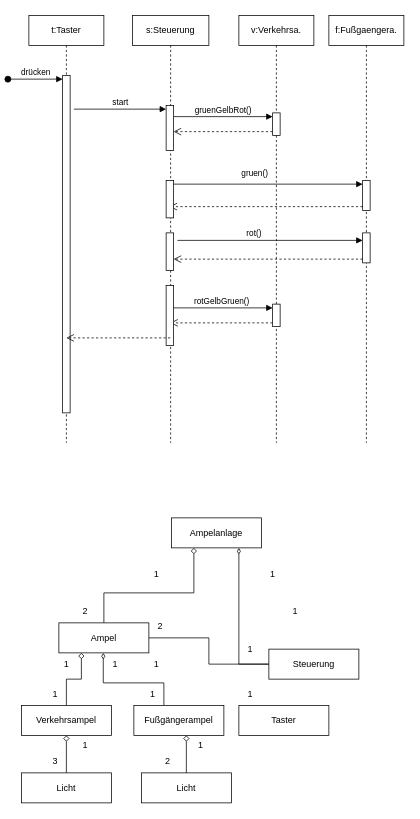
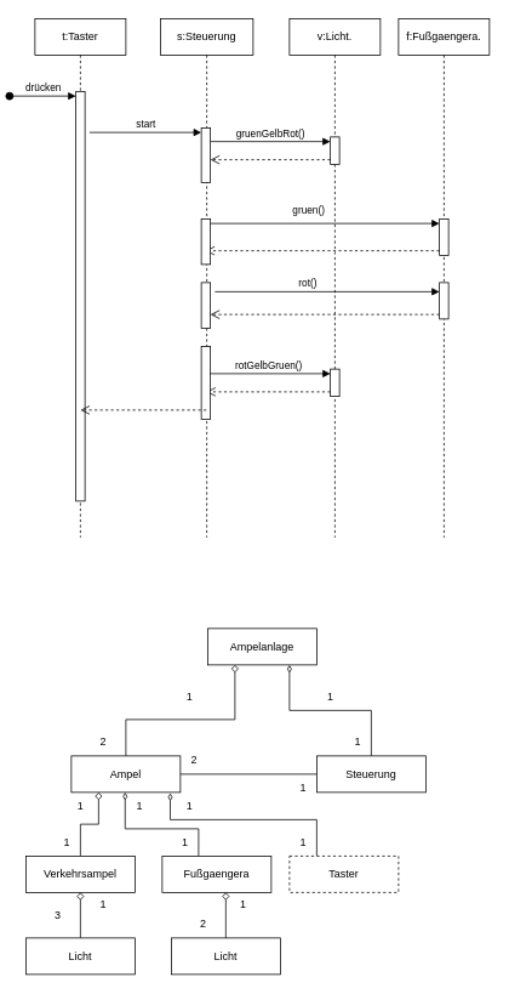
  <mxCell id="0" />
  <mxCell id="1" parent="0" />
  <mxCell id="2" value="f:Fußgaengera." style="shape=umlLifeline;perimeter=lifelinePerimeter;whiteSpace=wrap;html=1;container=1;dropTarget=0;collapsible=0;recursiveResize=0;outlineConnect=0;portConstraint=eastwest;newEdgeStyle={&quot;curved&quot;:0,&quot;rounded&quot;:0};" parent="1" vertex="1"><mxGeometry x="430" y="20" width="100" height="570" as="geometry" /></mxCell>
  <mxCell id="3" value="" style="html=1;points=[[0,0,0,0,5],[0,1,0,0,-5],[1,0,0,0,5],[1,1,0,0,-5]];perimeter=orthogonalPerimeter;outlineConnect=0;targetShapes=umlLifeline;portConstraint=eastwest;newEdgeStyle={&quot;curved&quot;:0,&quot;rounded&quot;:0};" parent="2" vertex="1"><mxGeometry x="45" y="220" width="10" height="40" as="geometry" /></mxCell>
  <mxCell id="4" value="" style="html=1;points=[[0,0,0,0,5],[0,1,0,0,-5],[1,0,0,0,5],[1,1,0,0,-5]];perimeter=orthogonalPerimeter;outlineConnect=0;targetShapes=umlLifeline;portConstraint=eastwest;newEdgeStyle={&quot;curved&quot;:0,&quot;rounded&quot;:0};" parent="2" vertex="1"><mxGeometry x="45" y="290" width="10" height="40" as="geometry" /></mxCell>
  <mxCell id="5" value="Ampelanlage" style="rounded=0;whiteSpace=wrap;html=1;" parent="1" vertex="1"><mxGeometry x="220" y="690" width="120" height="40" as="geometry" /></mxCell>
  <mxCell id="6" style="edgeStyle=orthogonalEdgeStyle;rounded=0;orthogonalLoop=1;jettySize=auto;html=1;entryX=0.25;entryY=1;entryDx=0;entryDy=0;endArrow=diamond;endFill=0;" parent="1" source="7" target="5" edge="1"><mxGeometry relative="1" as="geometry"><Array as="points"><mxPoint x="130" y="790" /><mxPoint x="250" y="790" /></Array></mxGeometry></mxCell>
  <mxCell id="7" value="Ampel" style="rounded=0;whiteSpace=wrap;html=1;" parent="1" vertex="1"><mxGeometry x="70" y="830" width="120" height="40" as="geometry" /></mxCell>
  <mxCell id="8" style="edgeStyle=orthogonalEdgeStyle;rounded=0;orthogonalLoop=1;jettySize=auto;html=1;entryX=0.75;entryY=1;entryDx=0;entryDy=0;endArrow=diamondThin;endFill=0;" parent="1" source="10" target="5" edge="1"><mxGeometry relative="1" as="geometry" /></mxCell>
  <mxCell id="9" style="edgeStyle=orthogonalEdgeStyle;rounded=0;orthogonalLoop=1;jettySize=auto;html=1;endArrow=none;endFill=0;" parent="1" source="10" target="7" edge="1"><mxGeometry relative="1" as="geometry" /></mxCell>
- <mxCell id="10" value="Steuerung" style="rounded=0;whiteSpace=wrap;html=1;" parent="1" vertex="1"><mxGeometry x="350" y="865" width="120" height="40" as="geometry" /></mxCell>
+ <mxCell id="10" value="Steuerung" style="rounded=0;whiteSpace=wrap;html=1;" parent="1" vertex="1"><mxGeometry x="340" y="830" width="120" height="40" as="geometry" /></mxCell>
  <mxCell id="11" style="edgeStyle=orthogonalEdgeStyle;rounded=0;orthogonalLoop=1;jettySize=auto;html=1;entryX=0.25;entryY=1;entryDx=0;entryDy=0;endArrow=diamond;endFill=0;" parent="1" source="12" target="7" edge="1"><mxGeometry relative="1" as="geometry" /></mxCell>
  <mxCell id="12" value="Verkehrsampel" style="rounded=0;whiteSpace=wrap;html=1;" parent="1" vertex="1"><mxGeometry x="20" y="940" width="120" height="40" as="geometry" /></mxCell>
  <mxCell id="13" style="edgeStyle=orthogonalEdgeStyle;rounded=0;orthogonalLoop=1;jettySize=auto;html=1;entryX=-0.027;entryY=0;entryDx=0;entryDy=0;endArrow=diamondThin;endFill=0;entryPerimeter=0;" parent="1" source="14" target="23" edge="1"><mxGeometry relative="1" as="geometry"><Array as="points"><mxPoint x="210" y="910" /><mxPoint x="129" y="910" /></Array></mxGeometry></mxCell>
- <mxCell id="14" value="Fußgängerampel" style="rounded=0;whiteSpace=wrap;html=1;" parent="1" vertex="1"><mxGeometry x="170" y="940" width="120" height="40" as="geometry" /></mxCell>
- <mxCell id="15" value="Taster" style="rounded=0;whiteSpace=wrap;html=1;" parent="1" vertex="1"><mxGeometry x="310" y="940" width="120" height="40" as="geometry" /></mxCell>
+ <mxCell id="14" value="Fußgaengera" style="rounded=0;whiteSpace=wrap;html=1;" parent="1" vertex="1"><mxGeometry x="170" y="940" width="120" height="40" as="geometry" /></mxCell>
+ <mxCell id="15" value="Taster" style="rounded=0;whiteSpace=wrap;html=1;dashed=1;" parent="1" vertex="1"><mxGeometry x="310" y="940" width="120" height="40" as="geometry" /></mxCell>
+ <mxCell id="16" style="edgeStyle=orthogonalEdgeStyle;rounded=0;orthogonalLoop=1;jettySize=auto;html=1;entryX=0.907;entryY=1.02;entryDx=0;entryDy=0;entryPerimeter=0;endArrow=diamondThin;endFill=0;" parent="1" source="15" target="7" edge="1"><mxGeometry relative="1" as="geometry"><Array as="points"><mxPoint x="340" y="900" /><mxPoint x="179" y="900" /></Array></mxGeometry></mxCell>
  <mxCell id="17" value="2" style="text;html=1;align=center;verticalAlign=middle;resizable=0;points=[];autosize=1;strokeColor=none;fillColor=none;" parent="1" vertex="1"><mxGeometry x="90" y="800" width="30" height="30" as="geometry" /></mxCell>
  <mxCell id="18" value="1" style="text;html=1;align=center;verticalAlign=middle;resizable=0;points=[];autosize=1;strokeColor=none;fillColor=none;" parent="1" vertex="1"><mxGeometry x="185" y="750" width="30" height="30" as="geometry" /></mxCell>
  <mxCell id="19" value="1" style="text;html=1;align=center;verticalAlign=middle;resizable=0;points=[];autosize=1;strokeColor=none;fillColor=none;" parent="1" vertex="1"><mxGeometry x="340" y="750" width="30" height="30" as="geometry" /></mxCell>
  <mxCell id="20" value="1" style="text;html=1;align=center;verticalAlign=middle;resizable=0;points=[];autosize=1;strokeColor=none;fillColor=none;" parent="1" vertex="1"><mxGeometry x="370" y="800" width="30" height="30" as="geometry" /></mxCell>
  <mxCell id="21" value="1" style="text;html=1;align=center;verticalAlign=middle;resizable=0;points=[];autosize=1;strokeColor=none;fillColor=none;" parent="1" vertex="1"><mxGeometry x="185" y="870" width="30" height="30" as="geometry" /></mxCell>
  <mxCell id="22" value="1" style="text;html=1;align=center;verticalAlign=middle;resizable=0;points=[];autosize=1;strokeColor=none;fillColor=none;" parent="1" vertex="1"><mxGeometry x="65" y="870" width="30" height="30" as="geometry" /></mxCell>
  <mxCell id="23" value="1" style="text;html=1;align=center;verticalAlign=middle;resizable=0;points=[];autosize=1;strokeColor=none;fillColor=none;" parent="1" vertex="1"><mxGeometry x="130" y="870" width="30" height="30" as="geometry" /></mxCell>
  <mxCell id="24" value="1" style="text;html=1;align=center;verticalAlign=middle;resizable=0;points=[];autosize=1;strokeColor=none;fillColor=none;" parent="1" vertex="1"><mxGeometry x="50" y="910" width="30" height="30" as="geometry" /></mxCell>
  <mxCell id="25" value="1" style="text;html=1;align=center;verticalAlign=middle;resizable=0;points=[];autosize=1;strokeColor=none;fillColor=none;" parent="1" vertex="1"><mxGeometry x="180" y="910" width="30" height="30" as="geometry" /></mxCell>
  <mxCell id="26" value="1" style="text;html=1;align=center;verticalAlign=middle;resizable=0;points=[];autosize=1;strokeColor=none;fillColor=none;" parent="1" vertex="1"><mxGeometry x="310" y="910" width="30" height="30" as="geometry" /></mxCell>
  <mxCell id="27" value="2" style="text;html=1;align=center;verticalAlign=middle;resizable=0;points=[];autosize=1;strokeColor=none;fillColor=none;" parent="1" vertex="1"><mxGeometry x="190" y="820" width="30" height="30" as="geometry" /></mxCell>
  <mxCell id="28" value="1" style="text;html=1;align=center;verticalAlign=middle;resizable=0;points=[];autosize=1;strokeColor=none;fillColor=none;" parent="1" vertex="1"><mxGeometry x="310" y="850" width="30" height="30" as="geometry" /></mxCell>
  <mxCell id="29" style="edgeStyle=orthogonalEdgeStyle;rounded=0;orthogonalLoop=1;jettySize=auto;html=1;entryX=0.5;entryY=1;entryDx=0;entryDy=0;endArrow=diamond;endFill=0;" parent="1" source="30" target="12" edge="1"><mxGeometry relative="1" as="geometry" /></mxCell>
  <mxCell id="30" value="Licht" style="rounded=0;whiteSpace=wrap;html=1;" parent="1" vertex="1"><mxGeometry x="20" y="1030" width="120" height="40" as="geometry" /></mxCell>
  <mxCell id="31" value="Licht" style="rounded=0;whiteSpace=wrap;html=1;" parent="1" vertex="1"><mxGeometry x="180" y="1030" width="120" height="40" as="geometry" /></mxCell>
  <mxCell id="32" style="edgeStyle=orthogonalEdgeStyle;rounded=0;orthogonalLoop=1;jettySize=auto;html=1;entryX=0.583;entryY=1;entryDx=0;entryDy=0;entryPerimeter=0;endArrow=diamond;endFill=0;" parent="1" source="31" target="14" edge="1"><mxGeometry relative="1" as="geometry" /></mxCell>
- <mxCell id="33" value="3" style="text;html=1;align=center;verticalAlign=middle;resizable=0;points=[];autosize=1;strokeColor=none;fillColor=none;" parent="1" vertex="1"><mxGeometry x="50" y="1000" width="30" height="30" as="geometry" /></mxCell>
+ <mxCell id="33" value="3" style="text;html=1;align=center;verticalAlign=middle;resizable=0;points=[];autosize=1;strokeColor=none;fillColor=none;" parent="1" vertex="1"><mxGeometry x="40" y="990" width="30" height="30" as="geometry" /></mxCell>
  <mxCell id="34" value="2" style="text;html=1;align=center;verticalAlign=middle;resizable=0;points=[];autosize=1;strokeColor=none;fillColor=none;" parent="1" vertex="1"><mxGeometry x="200" y="1000" width="30" height="30" as="geometry" /></mxCell>
  <mxCell id="35" value="1" style="text;html=1;align=center;verticalAlign=middle;resizable=0;points=[];autosize=1;strokeColor=none;fillColor=none;" parent="1" vertex="1"><mxGeometry x="244" y="978" width="30" height="30" as="geometry" /></mxCell>
  <mxCell id="36" value="1" style="text;html=1;align=center;verticalAlign=middle;resizable=0;points=[];autosize=1;strokeColor=none;fillColor=none;" parent="1" vertex="1"><mxGeometry x="90" y="978" width="30" height="30" as="geometry" /></mxCell>
  <mxCell id="37" value="t:Taster" style="shape=umlLifeline;perimeter=lifelinePerimeter;whiteSpace=wrap;html=1;container=1;dropTarget=0;collapsible=0;recursiveResize=0;outlineConnect=0;portConstraint=eastwest;newEdgeStyle={&quot;curved&quot;:0,&quot;rounded&quot;:0};" parent="1" vertex="1"><mxGeometry x="30" y="20" width="100" height="570" as="geometry" /></mxCell>
  <mxCell id="38" value="" style="html=1;points=[[0,0,0,0,5],[0,1,0,0,-5],[1,0,0,0,5],[1,1,0,0,-5]];perimeter=orthogonalPerimeter;outlineConnect=0;targetShapes=umlLifeline;portConstraint=eastwest;newEdgeStyle={&quot;curved&quot;:0,&quot;rounded&quot;:0};" parent="37" vertex="1"><mxGeometry x="45" y="80" width="10" height="450" as="geometry" /></mxCell>
  <mxCell id="39" value="drücken" style="html=1;verticalAlign=bottom;startArrow=oval;endArrow=block;startSize=8;curved=0;rounded=0;entryX=0;entryY=0;entryDx=0;entryDy=5;" parent="37" target="38" edge="1"><mxGeometry relative="1" as="geometry"><mxPoint x="-28" y="85" as="sourcePoint" /></mxGeometry></mxCell>
  <mxCell id="40" value="start" style="html=1;verticalAlign=bottom;endArrow=block;curved=0;rounded=0;entryX=0;entryY=0;entryDx=0;entryDy=5;" parent="1" target="47" edge="1"><mxGeometry relative="1" as="geometry"><mxPoint x="90" y="145" as="sourcePoint" /></mxGeometry></mxCell>
  <mxCell id="41" value="gruenGelbRot()" style="html=1;verticalAlign=bottom;endArrow=block;curved=0;rounded=0;entryX=0;entryY=0;entryDx=0;entryDy=5;" parent="1" target="55" edge="1" source="47"><mxGeometry relative="1" as="geometry"><mxPoint x="348" y="215" as="sourcePoint" /></mxGeometry></mxCell>
  <mxCell id="42" value="" style="html=1;verticalAlign=bottom;endArrow=open;dashed=1;endSize=8;curved=0;rounded=0;exitX=0;exitY=1;exitDx=0;exitDy=-5;" parent="1" source="55" target="47" edge="1"><mxGeometry relative="1" as="geometry"><mxPoint x="343" y="235" as="targetPoint" /></mxGeometry></mxCell>
  <mxCell id="43" value="" style="html=1;verticalAlign=bottom;endArrow=open;dashed=1;endSize=8;curved=0;rounded=0;exitX=0;exitY=1;exitDx=0;exitDy=-5;" parent="1" source="4" target="48" edge="1"><mxGeometry relative="1" as="geometry"><mxPoint x="503" y="425" as="targetPoint" /><Array as="points" /></mxGeometry></mxCell>
  <mxCell id="44" value="rotGelbGruen()" style="html=1;verticalAlign=bottom;endArrow=block;curved=0;rounded=0;entryX=0;entryY=0;entryDx=0;entryDy=5;" parent="1" target="56" edge="1" source="46"><mxGeometry relative="1" as="geometry"><mxPoint x="348" y="405" as="sourcePoint" /></mxGeometry></mxCell>
  <mxCell id="45" value="" style="html=1;verticalAlign=bottom;endArrow=open;dashed=1;endSize=8;curved=0;rounded=0;exitX=0;exitY=1;exitDx=0;exitDy=-5;" parent="1" source="56" target="46" edge="1"><mxGeometry relative="1" as="geometry"><mxPoint x="343" y="425" as="targetPoint" /></mxGeometry></mxCell>
  <mxCell id="46" value="s:Steuerung" style="shape=umlLifeline;perimeter=lifelinePerimeter;whiteSpace=wrap;html=1;container=1;dropTarget=0;collapsible=0;recursiveResize=0;outlineConnect=0;portConstraint=eastwest;newEdgeStyle={&quot;curved&quot;:0,&quot;rounded&quot;:0};" parent="1" vertex="1"><mxGeometry x="168" y="20" width="102" height="570" as="geometry" /></mxCell>
  <mxCell id="47" value="" style="html=1;points=[[0,0,0,0,5],[0,1,0,0,-5],[1,0,0,0,5],[1,1,0,0,-5]];perimeter=orthogonalPerimeter;outlineConnect=0;targetShapes=umlLifeline;portConstraint=eastwest;newEdgeStyle={&quot;curved&quot;:0,&quot;rounded&quot;:0};" parent="46" vertex="1"><mxGeometry x="45" y="120" width="10" height="60" as="geometry" /></mxCell>
  <mxCell id="48" value="" style="html=1;points=[[0,0,0,0,5],[0,1,0,0,-5],[1,0,0,0,5],[1,1,0,0,-5]];perimeter=orthogonalPerimeter;outlineConnect=0;targetShapes=umlLifeline;portConstraint=eastwest;newEdgeStyle={&quot;curved&quot;:0,&quot;rounded&quot;:0};" parent="46" vertex="1"><mxGeometry x="45" y="290" width="10" height="50" as="geometry" /></mxCell>
  <mxCell id="49" value="gruen()" style="html=1;verticalAlign=bottom;endArrow=block;curved=0;rounded=0;entryX=0;entryY=0;entryDx=0;entryDy=5;" parent="46" target="3" edge="1"><mxGeometry x="-0.126" y="5" relative="1" as="geometry"><mxPoint x="49.5" y="225" as="sourcePoint" /><mxPoint as="offset" /></mxGeometry></mxCell>
  <mxCell id="50" value="" style="html=1;verticalAlign=bottom;endArrow=open;dashed=1;endSize=8;curved=0;rounded=0;exitX=0;exitY=1;exitDx=0;exitDy=-5;" parent="46" source="3" edge="1"><mxGeometry relative="1" as="geometry"><mxPoint x="49.5" y="255" as="targetPoint" /></mxGeometry></mxCell>
  <mxCell id="51" value="rot()" style="html=1;verticalAlign=bottom;endArrow=block;curved=0;rounded=0;" parent="46" edge="1" target="4"><mxGeometry x="-0.174" relative="1" as="geometry"><mxPoint x="60" y="300" as="sourcePoint" /><mxPoint x="405" y="300" as="targetPoint" /><mxPoint as="offset" /></mxGeometry></mxCell>
  <mxCell id="52" value="" style="html=1;points=[[0,0,0,0,5],[0,1,0,0,-5],[1,0,0,0,5],[1,1,0,0,-5]];perimeter=orthogonalPerimeter;outlineConnect=0;targetShapes=umlLifeline;portConstraint=eastwest;newEdgeStyle={&quot;curved&quot;:0,&quot;rounded&quot;:0};" parent="46" vertex="1"><mxGeometry x="45" y="220" width="10" height="50" as="geometry" /></mxCell>
  <mxCell id="53" value="" style="html=1;points=[[0,0,0,0,5],[0,1,0,0,-5],[1,0,0,0,5],[1,1,0,0,-5]];perimeter=orthogonalPerimeter;outlineConnect=0;targetShapes=umlLifeline;portConstraint=eastwest;newEdgeStyle={&quot;curved&quot;:0,&quot;rounded&quot;:0};" parent="46" vertex="1"><mxGeometry x="45" y="360" width="10" height="80" as="geometry" /></mxCell>
- <mxCell id="54" value="v:Verkehrsa." style="shape=umlLifeline;perimeter=lifelinePerimeter;whiteSpace=wrap;html=1;container=1;dropTarget=0;collapsible=0;recursiveResize=0;outlineConnect=0;portConstraint=eastwest;newEdgeStyle={&quot;curved&quot;:0,&quot;rounded&quot;:0};" parent="1" vertex="1"><mxGeometry x="310" y="20" width="100" height="570" as="geometry" /></mxCell>
+ <mxCell id="54" value="v:Licht." style="shape=umlLifeline;perimeter=lifelinePerimeter;whiteSpace=wrap;html=1;container=1;dropTarget=0;collapsible=0;recursiveResize=0;outlineConnect=0;portConstraint=eastwest;newEdgeStyle={&quot;curved&quot;:0,&quot;rounded&quot;:0};" parent="1" vertex="1"><mxGeometry x="310" y="20" width="100" height="570" as="geometry" /></mxCell>
  <mxCell id="55" value="" style="html=1;points=[[0,0,0,0,5],[0,1,0,0,-5],[1,0,0,0,5],[1,1,0,0,-5]];perimeter=orthogonalPerimeter;outlineConnect=0;targetShapes=umlLifeline;portConstraint=eastwest;newEdgeStyle={&quot;curved&quot;:0,&quot;rounded&quot;:0};" parent="54" vertex="1"><mxGeometry x="45" y="130" width="10" height="30" as="geometry" /></mxCell>
  <mxCell id="56" value="" style="html=1;points=[[0,0,0,0,5],[0,1,0,0,-5],[1,0,0,0,5],[1,1,0,0,-5]];perimeter=orthogonalPerimeter;outlineConnect=0;targetShapes=umlLifeline;portConstraint=eastwest;newEdgeStyle={&quot;curved&quot;:0,&quot;rounded&quot;:0};" parent="54" vertex="1"><mxGeometry x="45" y="385" width="10" height="30" as="geometry" /></mxCell>
  <mxCell id="57" value="" style="html=1;verticalAlign=bottom;endArrow=open;dashed=1;endSize=8;curved=0;rounded=0;" parent="1" source="46" edge="1"><mxGeometry relative="1" as="geometry"><mxPoint x="80" y="450" as="targetPoint" /><mxPoint x="199.5" y="450" as="sourcePoint" /></mxGeometry></mxCell>
